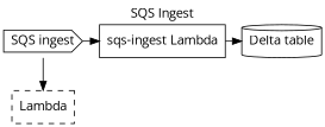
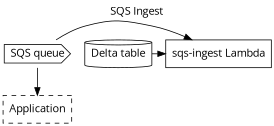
  digraph {
    fontname="Open Sans"
    label="SQS Ingest"
    labelloc=t
    node [fontname="Open Sans" shape=rect]
    edge [fontname="Open Sans"]
-   n1 [label="SQS ingest" shape=cds]
+   n1 [label="SQS queue" shape=cds]
    n2 [label="sqs-ingest Lambda"]
    n3 [label="Delta table" shape=cylinder]
-   n4 [label=Lambda style=dashed]
+   n4 [label=Application style=dashed]
    subgraph sub_1 {
      rank=same
      rankdir=LR
      n1
      n2
      n3
    }
    n1 -> n2
    n1 -> n4
-   n2 -> n3
+   n3 -> n2
  }
